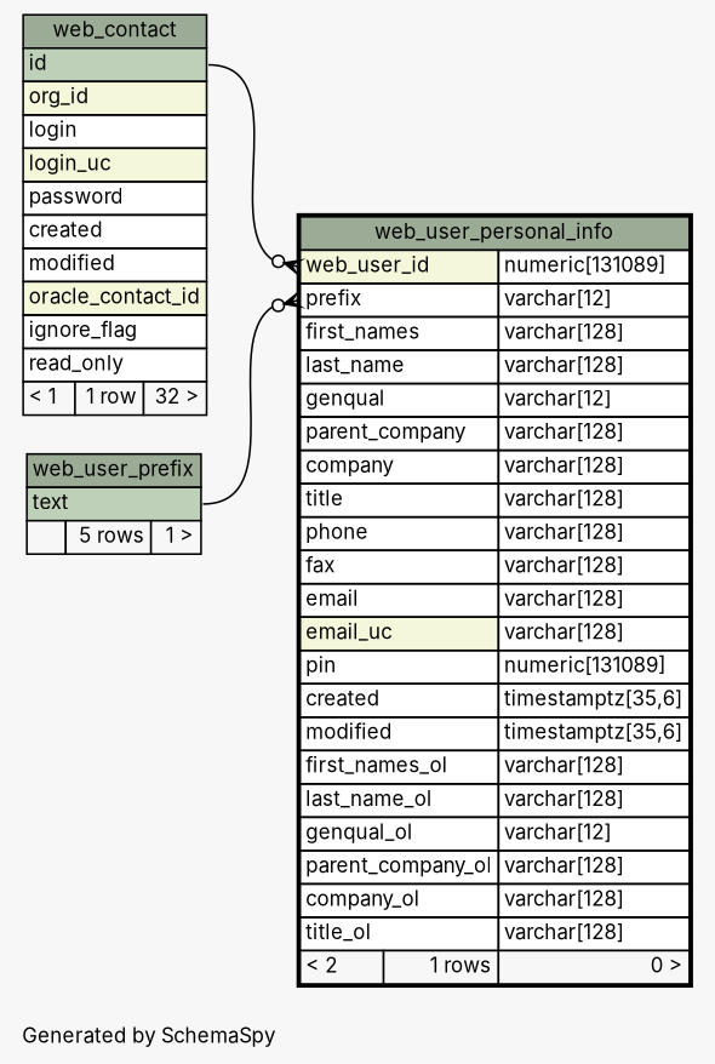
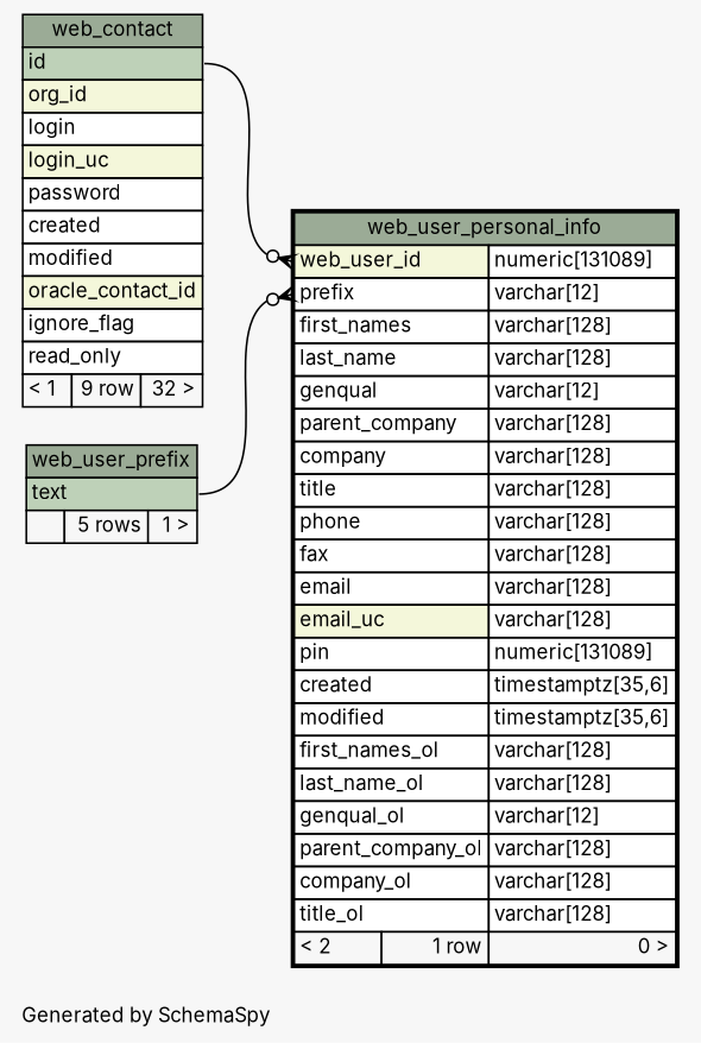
  digraph {
    bgcolor="#f7f7f7"
    fontname=Inter
    fontsize=11
    label="\nGenerated by SchemaSpy"
    labeljust=l
    nodesep=0.18
    rankdir=RL
    ranksep=0.46
    node [fontname=Inter fontsize=11 shape=plaintext]
    edge [arrowhead=none arrowsize=0.8 arrowtail=crowodot dir=back fontname=Inter]
-   n1 [label=<     <TABLE BORDER="2" CELLBORDER="1" CELLSPACING="0" BGCOLOR="#ffffff">       <TR><TD COLSPAN="3" BGCOLOR="#9bab96" ALIGN="CENTER">web_user_personal_info</TD></TR>       <TR><TD PORT="web_user_id" COLSPAN="2" BGCOLOR="#f4f7da" ALIGN="LEFT">web_user_id</TD><TD PORT="web_user_id.type" ALIGN="LEFT">numeric[131089]</TD></TR>       <TR><TD PORT="prefix" COLSPAN="2" ALIGN="LEFT">prefix</TD><TD PORT="prefix.type" ALIGN="LEFT">varchar[12]</TD></TR>       <TR><TD PORT="first_names" COLSPAN="2" ALIGN="LEFT">first_names</TD><TD PORT="first_names.type" ALIGN="LEFT">varchar[128]</TD></TR>       <TR><TD PORT="last_name" COLSPAN="2" ALIGN="LEFT">last_name</TD><TD PORT="last_name.type" ALIGN="LEFT">varchar[128]</TD></TR>       <TR><TD PORT="genqual" COLSPAN="2" ALIGN="LEFT">genqual</TD><TD PORT="genqual.type" ALIGN="LEFT">varchar[12]</TD></TR>       <TR><TD PORT="parent_company" COLSPAN="2" ALIGN="LEFT">parent_company</TD><TD PORT="parent_company.type" ALIGN="LEFT">varchar[128]</TD></TR>       <TR><TD PORT="company" COLSPAN="2" ALIGN="LEFT">company</TD><TD PORT="company.type" ALIGN="LEFT">varchar[128]</TD></TR>       <TR><TD PORT="title" COLSPAN="2" ALIGN="LEFT">title</TD><TD PORT="title.type" ALIGN="LEFT">varchar[128]</TD></TR>       <TR><TD PORT="phone" COLSPAN="2" ALIGN="LEFT">phone</TD><TD PORT="phone.type" ALIGN="LEFT">varchar[128]</TD></TR>       <TR><TD PORT="fax" COLSPAN="2" ALIGN="LEFT">fax</TD><TD PORT="fax.type" ALIGN="LEFT">varchar[128]</TD></TR>       <TR><TD PORT="email" COLSPAN="2" ALIGN="LEFT">email</TD><TD PORT="email.type" ALIGN="LEFT">varchar[128]</TD></TR>       <TR><TD PORT="email_uc" COLSPAN="2" BGCOLOR="#f4f7da" ALIGN="LEFT">email_uc</TD><TD PORT="email_uc.type" ALIGN="LEFT">varchar[128]</TD></TR>       <TR><TD PORT="pin" COLSPAN="2" ALIGN="LEFT">pin</TD><TD PORT="pin.type" ALIGN="LEFT">numeric[131089]</TD></TR>       <TR><TD PORT="created" COLSPAN="2" ALIGN="LEFT">created</TD><TD PORT="created.type" ALIGN="LEFT">timestamptz[35,6]</TD></TR>       <TR><TD PORT="modified" COLSPAN="2" ALIGN="LEFT">modified</TD><TD PORT="modified.type" ALIGN="LEFT">timestamptz[35,6]</TD></TR>       <TR><TD PORT="first_names_ol" COLSPAN="2" ALIGN="LEFT">first_names_ol</TD><TD PORT="first_names_ol.type" ALIGN="LEFT">varchar[128]</TD></TR>       <TR><TD PORT="last_name_ol" COLSPAN="2" ALIGN="LEFT">last_name_ol</TD><TD PORT="last_name_ol.type" ALIGN="LEFT">varchar[128]</TD></TR>       <TR><TD PORT="genqual_ol" COLSPAN="2" ALIGN="LEFT">genqual_ol</TD><TD PORT="genqual_ol.type" ALIGN="LEFT">varchar[12]</TD></TR>       <TR><TD PORT="parent_company_ol" COLSPAN="2" ALIGN="LEFT">parent_company_ol</TD><TD PORT="parent_company_ol.type" ALIGN="LEFT">varchar[128]</TD></TR>       <TR><TD PORT="company_ol" COLSPAN="2" ALIGN="LEFT">company_ol</TD><TD PORT="company_ol.type" ALIGN="LEFT">varchar[128]</TD></TR>       <TR><TD PORT="title_ol" COLSPAN="2" ALIGN="LEFT">title_ol</TD><TD PORT="title_ol.type" ALIGN="LEFT">varchar[128]</TD></TR>       <TR><TD ALIGN="LEFT" BGCOLOR="#f7f7f7">&lt; 2</TD><TD ALIGN="RIGHT" BGCOLOR="#f7f7f7">1 rows</TD><TD ALIGN="RIGHT" BGCOLOR="#f7f7f7">0 &gt;</TD></TR>     </TABLE>>]
+   n1 [label=<     <TABLE BORDER="2" CELLBORDER="1" CELLSPACING="0" BGCOLOR="#ffffff">       <TR><TD COLSPAN="3" BGCOLOR="#9bab96" ALIGN="CENTER">web_user_personal_info</TD></TR>       <TR><TD PORT="web_user_id" COLSPAN="2" BGCOLOR="#f4f7da" ALIGN="LEFT">web_user_id</TD><TD PORT="web_user_id.type" ALIGN="LEFT">numeric[131089]</TD></TR>       <TR><TD PORT="prefix" COLSPAN="2" ALIGN="LEFT">prefix</TD><TD PORT="prefix.type" ALIGN="LEFT">varchar[12]</TD></TR>       <TR><TD PORT="first_names" COLSPAN="2" ALIGN="LEFT">first_names</TD><TD PORT="first_names.type" ALIGN="LEFT">varchar[128]</TD></TR>       <TR><TD PORT="last_name" COLSPAN="2" ALIGN="LEFT">last_name</TD><TD PORT="last_name.type" ALIGN="LEFT">varchar[128]</TD></TR>       <TR><TD PORT="genqual" COLSPAN="2" ALIGN="LEFT">genqual</TD><TD PORT="genqual.type" ALIGN="LEFT">varchar[12]</TD></TR>       <TR><TD PORT="parent_company" COLSPAN="2" ALIGN="LEFT">parent_company</TD><TD PORT="parent_company.type" ALIGN="LEFT">varchar[128]</TD></TR>       <TR><TD PORT="company" COLSPAN="2" ALIGN="LEFT">company</TD><TD PORT="company.type" ALIGN="LEFT">varchar[128]</TD></TR>       <TR><TD PORT="title" COLSPAN="2" ALIGN="LEFT">title</TD><TD PORT="title.type" ALIGN="LEFT">varchar[128]</TD></TR>       <TR><TD PORT="phone" COLSPAN="2" ALIGN="LEFT">phone</TD><TD PORT="phone.type" ALIGN="LEFT">varchar[128]</TD></TR>       <TR><TD PORT="fax" COLSPAN="2" ALIGN="LEFT">fax</TD><TD PORT="fax.type" ALIGN="LEFT">varchar[128]</TD></TR>       <TR><TD PORT="email" COLSPAN="2" ALIGN="LEFT">email</TD><TD PORT="email.type" ALIGN="LEFT">varchar[128]</TD></TR>       <TR><TD PORT="email_uc" COLSPAN="2" BGCOLOR="#f4f7da" ALIGN="LEFT">email_uc</TD><TD PORT="email_uc.type" ALIGN="LEFT">varchar[128]</TD></TR>       <TR><TD PORT="pin" COLSPAN="2" ALIGN="LEFT">pin</TD><TD PORT="pin.type" ALIGN="LEFT">numeric[131089]</TD></TR>       <TR><TD PORT="created" COLSPAN="2" ALIGN="LEFT">created</TD><TD PORT="created.type" ALIGN="LEFT">timestamptz[35,6]</TD></TR>       <TR><TD PORT="modified" COLSPAN="2" ALIGN="LEFT">modified</TD><TD PORT="modified.type" ALIGN="LEFT">timestamptz[35,6]</TD></TR>       <TR><TD PORT="first_names_ol" COLSPAN="2" ALIGN="LEFT">first_names_ol</TD><TD PORT="first_names_ol.type" ALIGN="LEFT">varchar[128]</TD></TR>       <TR><TD PORT="last_name_ol" COLSPAN="2" ALIGN="LEFT">last_name_ol</TD><TD PORT="last_name_ol.type" ALIGN="LEFT">varchar[128]</TD></TR>       <TR><TD PORT="genqual_ol" COLSPAN="2" ALIGN="LEFT">genqual_ol</TD><TD PORT="genqual_ol.type" ALIGN="LEFT">varchar[12]</TD></TR>       <TR><TD PORT="parent_company_ol" COLSPAN="2" ALIGN="LEFT">parent_company_ol</TD><TD PORT="parent_company_ol.type" ALIGN="LEFT">varchar[128]</TD></TR>       <TR><TD PORT="company_ol" COLSPAN="2" ALIGN="LEFT">company_ol</TD><TD PORT="company_ol.type" ALIGN="LEFT">varchar[128]</TD></TR>       <TR><TD PORT="title_ol" COLSPAN="2" ALIGN="LEFT">title_ol</TD><TD PORT="title_ol.type" ALIGN="LEFT">varchar[128]</TD></TR>       <TR><TD ALIGN="LEFT" BGCOLOR="#f7f7f7">&lt; 2</TD><TD ALIGN="RIGHT" BGCOLOR="#f7f7f7">1 row</TD><TD ALIGN="RIGHT" BGCOLOR="#f7f7f7">0 &gt;</TD></TR>     </TABLE>>]
    n2 [label=<     <TABLE BORDER="0" CELLBORDER="1" CELLSPACING="0" BGCOLOR="#ffffff">       <TR><TD COLSPAN="3" BGCOLOR="#9bab96" ALIGN="CENTER">web_user_prefix</TD></TR>       <TR><TD PORT="text" COLSPAN="3" BGCOLOR="#bed1b8" ALIGN="LEFT">text</TD></TR>       <TR><TD ALIGN="LEFT" BGCOLOR="#f7f7f7">  </TD><TD ALIGN="RIGHT" BGCOLOR="#f7f7f7">5 rows</TD><TD ALIGN="RIGHT" BGCOLOR="#f7f7f7">1 &gt;</TD></TR>     </TABLE>>]
-   n3 [label=<     <TABLE BORDER="0" CELLBORDER="1" CELLSPACING="0" BGCOLOR="#ffffff">       <TR><TD COLSPAN="3" BGCOLOR="#9bab96" ALIGN="CENTER">web_contact</TD></TR>       <TR><TD PORT="id" COLSPAN="3" BGCOLOR="#bed1b8" ALIGN="LEFT">id</TD></TR>       <TR><TD PORT="org_id" COLSPAN="3" BGCOLOR="#f4f7da" ALIGN="LEFT">org_id</TD></TR>       <TR><TD PORT="login" COLSPAN="3" ALIGN="LEFT">login</TD></TR>       <TR><TD PORT="login_uc" COLSPAN="3" BGCOLOR="#f4f7da" ALIGN="LEFT">login_uc</TD></TR>       <TR><TD PORT="password" COLSPAN="3" ALIGN="LEFT">password</TD></TR>       <TR><TD PORT="created" COLSPAN="3" ALIGN="LEFT">created</TD></TR>       <TR><TD PORT="modified" COLSPAN="3" ALIGN="LEFT">modified</TD></TR>       <TR><TD PORT="oracle_contact_id" COLSPAN="3" BGCOLOR="#f4f7da" ALIGN="LEFT">oracle_contact_id</TD></TR>       <TR><TD PORT="ignore_flag" COLSPAN="3" ALIGN="LEFT">ignore_flag</TD></TR>       <TR><TD PORT="read_only" COLSPAN="3" ALIGN="LEFT">read_only</TD></TR>       <TR><TD ALIGN="LEFT" BGCOLOR="#f7f7f7">&lt; 1</TD><TD ALIGN="RIGHT" BGCOLOR="#f7f7f7">1 row</TD><TD ALIGN="RIGHT" BGCOLOR="#f7f7f7">32 &gt;</TD></TR>     </TABLE>>]
+   n3 [label=<     <TABLE BORDER="0" CELLBORDER="1" CELLSPACING="0" BGCOLOR="#ffffff">       <TR><TD COLSPAN="3" BGCOLOR="#9bab96" ALIGN="CENTER">web_contact</TD></TR>       <TR><TD PORT="id" COLSPAN="3" BGCOLOR="#bed1b8" ALIGN="LEFT">id</TD></TR>       <TR><TD PORT="org_id" COLSPAN="3" BGCOLOR="#f4f7da" ALIGN="LEFT">org_id</TD></TR>       <TR><TD PORT="login" COLSPAN="3" ALIGN="LEFT">login</TD></TR>       <TR><TD PORT="login_uc" COLSPAN="3" BGCOLOR="#f4f7da" ALIGN="LEFT">login_uc</TD></TR>       <TR><TD PORT="password" COLSPAN="3" ALIGN="LEFT">password</TD></TR>       <TR><TD PORT="created" COLSPAN="3" ALIGN="LEFT">created</TD></TR>       <TR><TD PORT="modified" COLSPAN="3" ALIGN="LEFT">modified</TD></TR>       <TR><TD PORT="oracle_contact_id" COLSPAN="3" BGCOLOR="#f4f7da" ALIGN="LEFT">oracle_contact_id</TD></TR>       <TR><TD PORT="ignore_flag" COLSPAN="3" ALIGN="LEFT">ignore_flag</TD></TR>       <TR><TD PORT="read_only" COLSPAN="3" ALIGN="LEFT">read_only</TD></TR>       <TR><TD ALIGN="LEFT" BGCOLOR="#f7f7f7">&lt; 1</TD><TD ALIGN="RIGHT" BGCOLOR="#f7f7f7">9 row</TD><TD ALIGN="RIGHT" BGCOLOR="#f7f7f7">32 &gt;</TD></TR>     </TABLE>>]
    n1 -> n2 [headport="text:e" tailport="prefix:w"]
    n1 -> n3 [headport="id:e" tailport="web_user_id:w"]
  }
